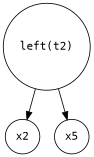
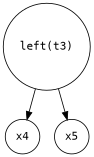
  digraph {
    fontname="DejaVu Sans Mono"
    node [fontname="DejaVu Sans Mono" shape=circle]
    edge [fontname="DejaVu Sans Mono"]
-   n1 [label=x2]
+   n1 [label=x4]
    n2 [label=x5]
-   n3 [label="left(t2)"]
+   n3 [label="left(t3)"]
    subgraph sub_1 {
      rank=same
      n1
      n2
    }
    n1 -> n2 [style=invis]
    n3 -> n1
    n3 -> n2
  }
